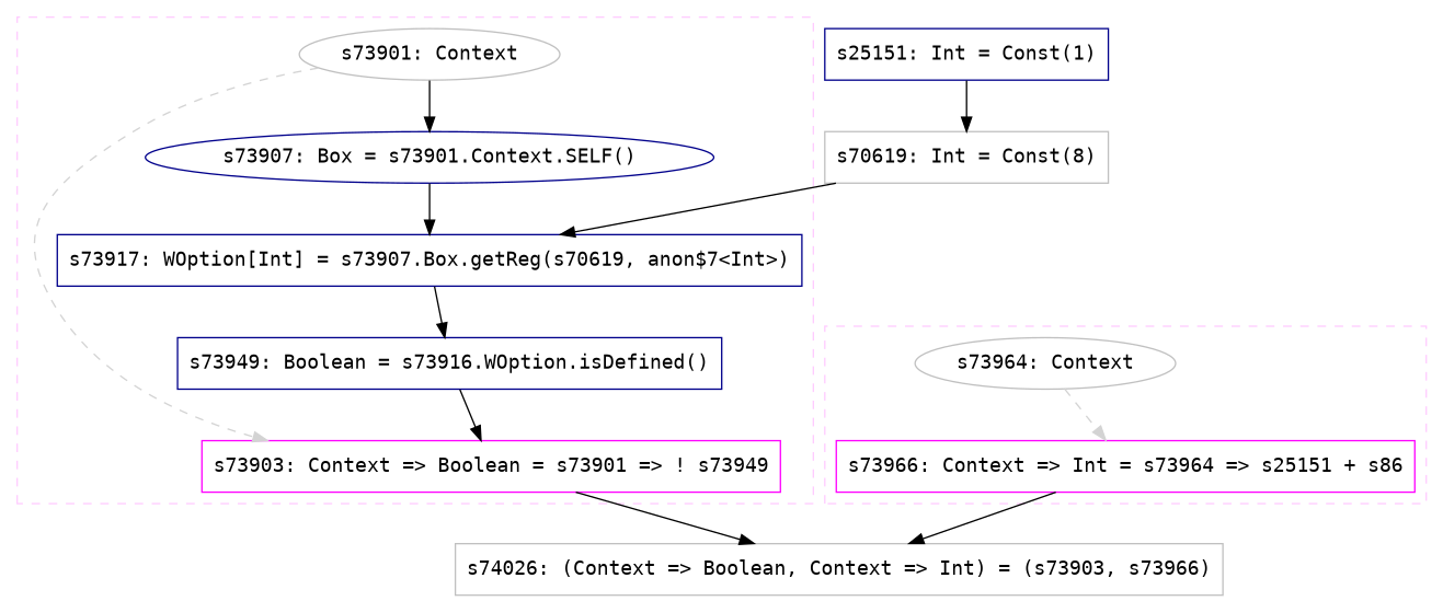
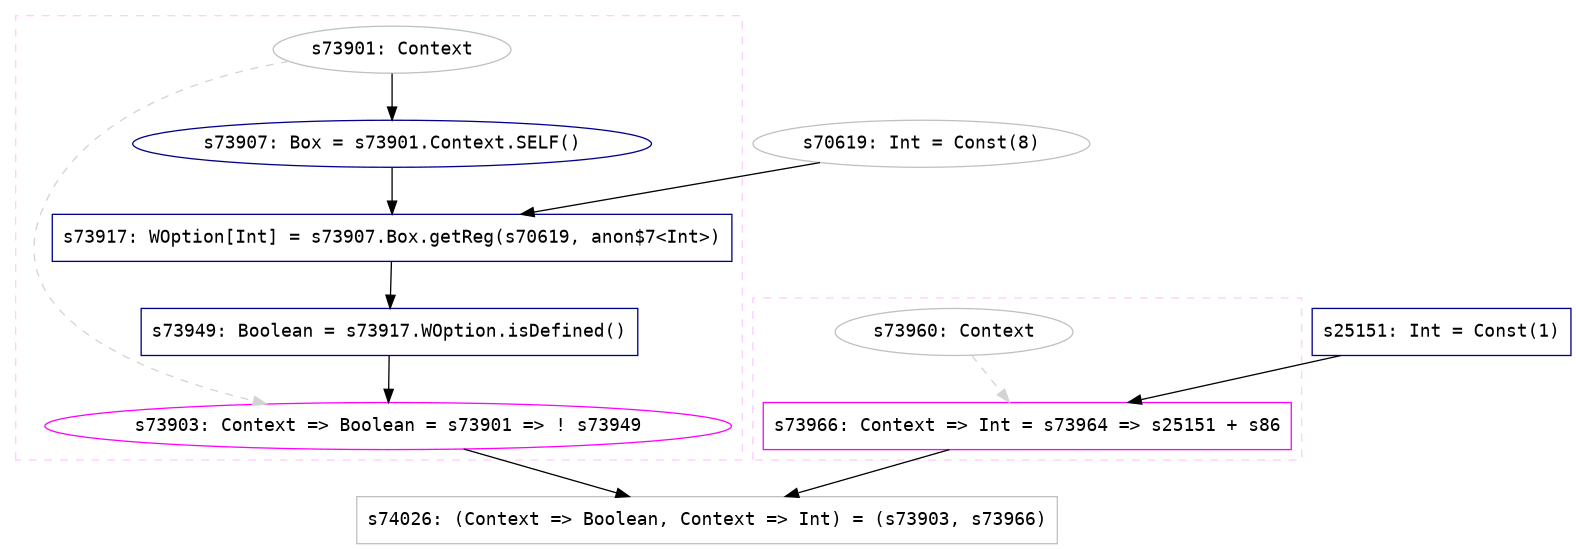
  digraph {
    concentrate=true
    fontname="DejaVu Sans Mono"
    node [color=gray fillcolor=white fontname="DejaVu Sans Mono" shape=box style=filled]
    edge [fontname="DejaVu Sans Mono" style=solid]
    n1 [label="s73901: Context" shape=oval]
-   n2 [color=magenta label="s73903: Context => Boolean = s73901 => ! s73949"]
+   n2 [color=magenta label="s73903: Context => Boolean = s73901 => ! s73949" shape=ellipse]
    n3 [color=darkblue label="s73907: Box = s73901.Context.SELF()" shape=ellipse]
    n4 [color=darkblue label="s73917: WOption[Int] = s73907.Box.getReg(s70619, anon$7<Int>)"]
-   n5 [color=darkblue label="s73949: Boolean = s73916.WOption.isDefined()"]
-   n6 [label="s73964: Context" shape=oval]
+   n5 [color=darkblue label="s73949: Boolean = s73917.WOption.isDefined()"]
+   n6 [label="s73960: Context" shape=oval]
    n7 [color=magenta label="s73966: Context => Int = s73964 => s25151 + s86"]
    n8 [label="s74026: (Context => Boolean, Context => Int) = (s73903, s73966)"]
-   n9 [label="s70619: Int = Const(8)"]
+   n9 [label="s70619: Int = Const(8)" shape=ellipse]
    n10 [color=darkblue label="s25151: Int = Const(1)"]
    subgraph cluster_1 {
      color="#FFCCFF"
      style=dashed
      n3
      n4
      n5
      subgraph sub_2 {
        color="#FFCCFF"
        rank=source
        style=dashed
        n1
      }
      subgraph sub_3 {
        color="#FFCCFF"
        rank=sink
        style=dashed
        n2
      }
    }
    subgraph cluster_4 {
      color="#FFCCFF"
      style=dashed
      subgraph sub_5 {
        color="#FFCCFF"
        rank=source
        style=dashed
        n6
      }
      subgraph sub_6 {
        color="#FFCCFF"
        rank=sink
        style=dashed
        n7
      }
    }
    n1 -> n2 [color=lightgray style=dashed weight=0]
    n1 -> n3
    n2 -> n8
    n3 -> n4
    n4 -> n5
    n5 -> n2
    n6 -> n7 [color=lightgray style=dashed weight=0]
    n7 -> n8
    n9 -> n4
-   n10 -> n9
+   n10 -> n7
  }
